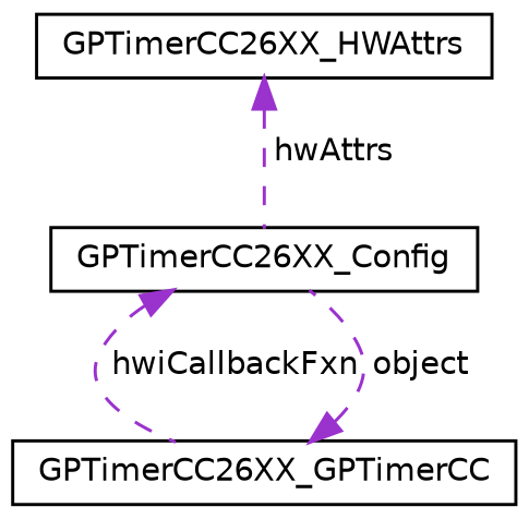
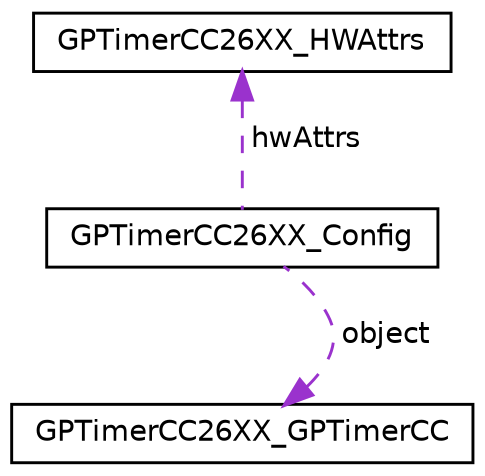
  digraph {
    node [color=black fillcolor=white fontname=Helvetica fontsize=10 shape=record style=filled]
    edge [color=darkorchid3 dir=back fontname=Helvetica fontsize=10 labelfontname=Helvetica labelfontsize=10 style=dashed]
    n1 [height=0.2 label=GPTimerCC26XX_Config width=0.4]
    n2 [height=0.2 label=GPTimerCC26XX_GPTimerCC width=0.4]
    n3 [height=0.2 label=GPTimerCC26XX_HWAttrs width=0.4]
-   n1 -> n2 [label=" hwiCallbackFxn"]
    n2 -> n1 [label=" object"]
    n3 -> n1 [label=" hwAttrs"]
  }
